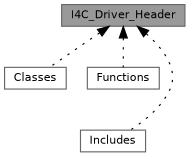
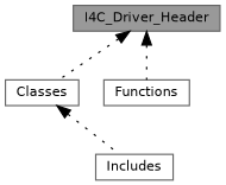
  digraph {
    rankdir=TB
    node [color=grey40 fillcolor=white fontname=Helvetica fontsize=10 shape=box style=filled]
    edge [dir=back fontname=Helvetica fontsize=10 labelfontname=Helvetica labelfontsize=10 shape=plaintext style=dotted]
    n1 [height=0.2 label=Classes width=0.4]
    n2 [height=0.2 label=Functions width=0.4]
    n3 [color=gray40 fillcolor=grey60 fontcolor=black height=0.2 label=I4C_Driver_Header width=0.4]
    n4 [height=0.2 label=Includes width=0.4]
    n3 -> n1
    n3 -> n2
-   n3 -> n4
+   n1 -> n4
  }
